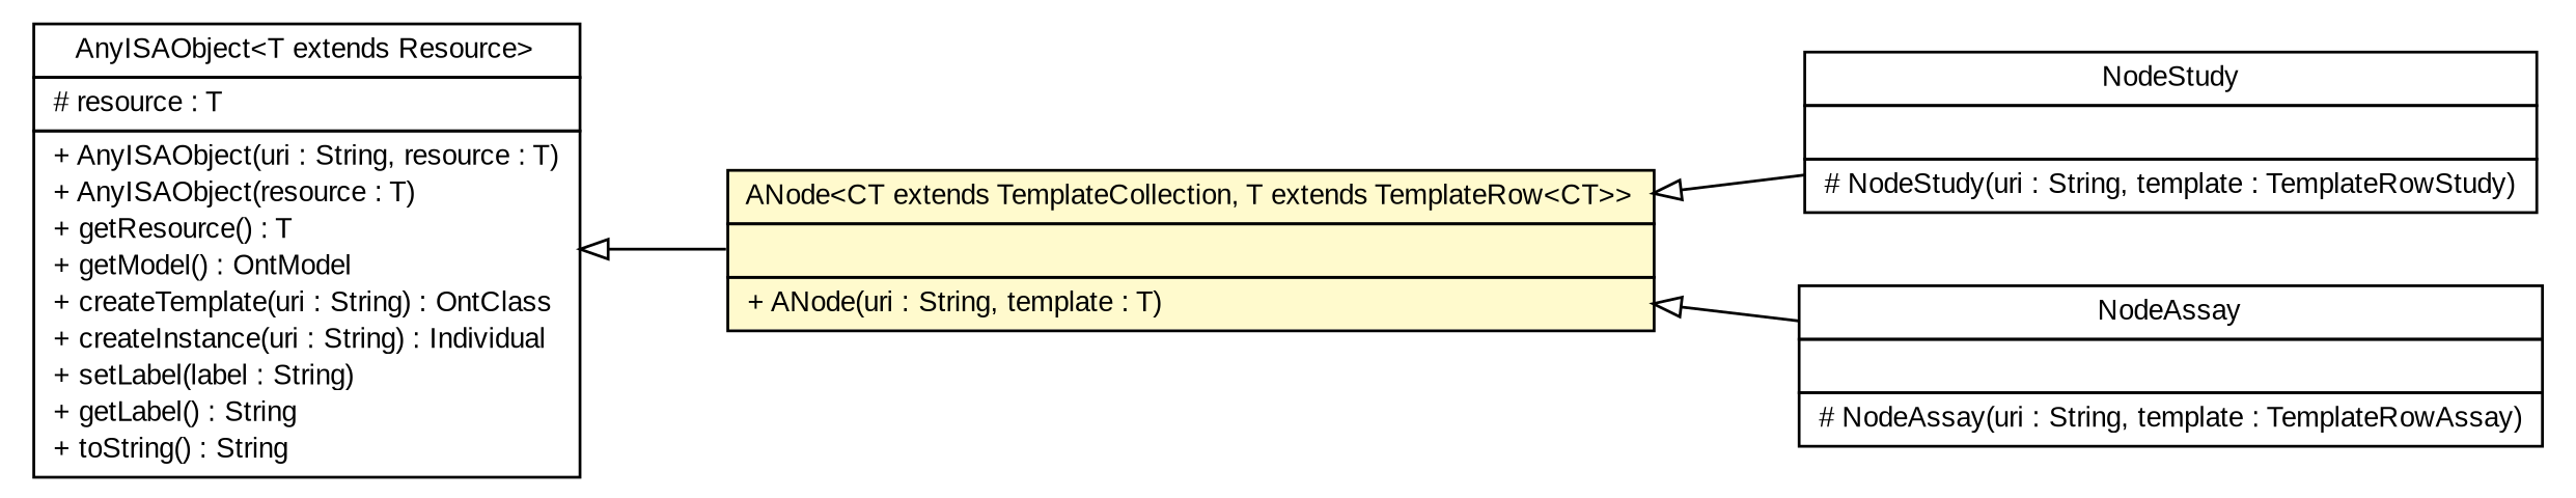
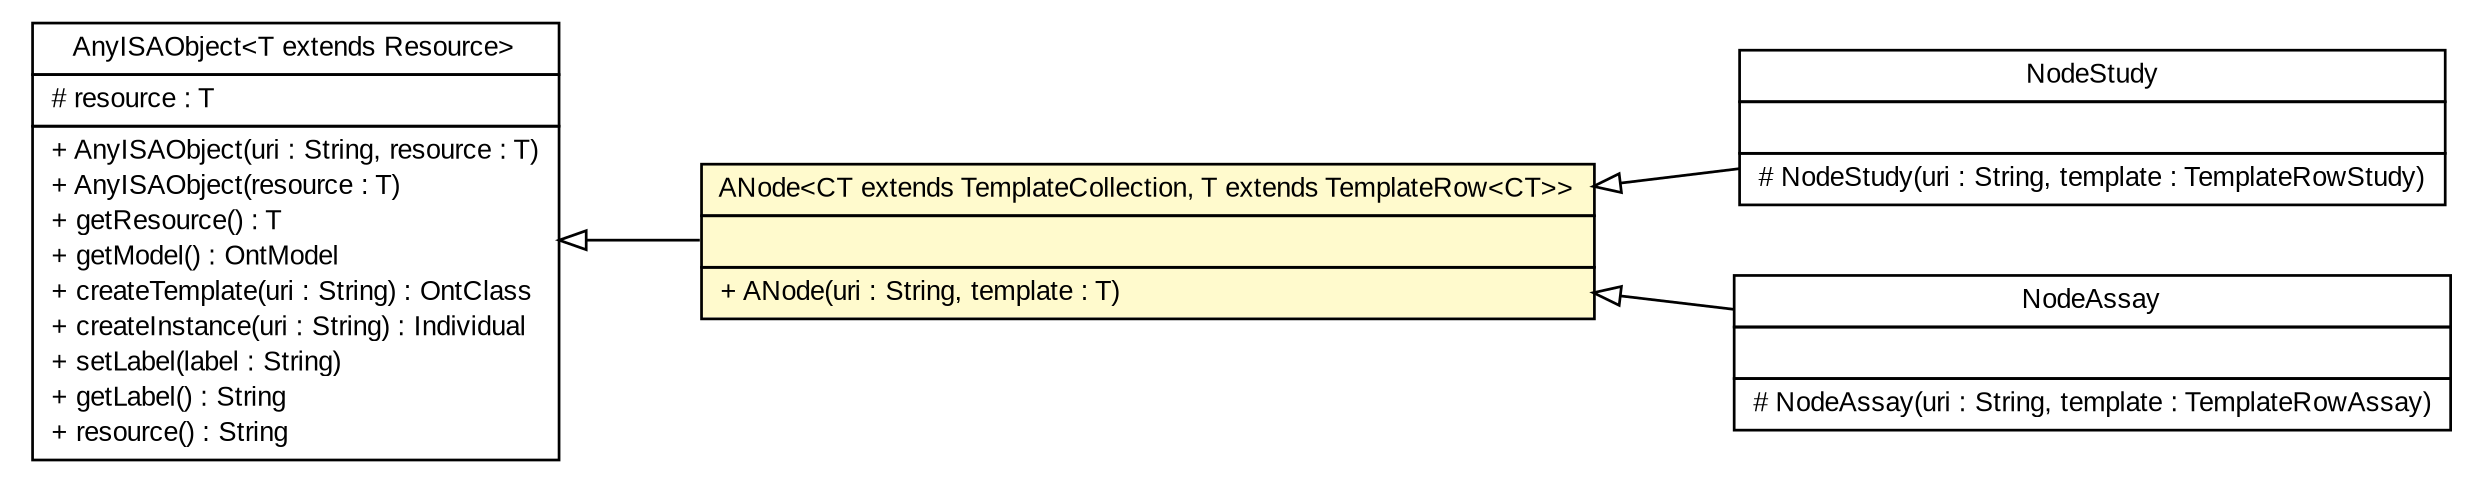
  digraph {
    rankdir=LR
    node [fontcolor=black fontname=arial fontsize=10.0 shape=plaintext]
    edge [arrowtail=empty dir=back fontname=arial fontsize=10 headport=p labelfontname=arial labelfontsize=10 tailport=p]
    n1 [label=<<table border="0" cellborder="1" cellspacing="0" cellpadding="2" port="p" href="./NodeStudy.html"> 		<tr><td><table border="0" cellspacing="0" cellpadding="1"> 			<tr><td> NodeStudy </td></tr> 		</table></td></tr> 		<tr><td><table border="0" cellspacing="0" cellpadding="1"> 			<tr><td align="left">  </td></tr> 		</table></td></tr> 		<tr><td><table border="0" cellspacing="0" cellpadding="1"> 			<tr><td align="left"> # NodeStudy(uri : String, template : TemplateRowStudy) </td></tr> 		</table></td></tr> 		</table>>]
    n2 [label=<<table border="0" cellborder="1" cellspacing="0" cellpadding="2" port="p" href="./NodeAssay.html"> 		<tr><td><table border="0" cellspacing="0" cellpadding="1"> 			<tr><td> NodeAssay </td></tr> 		</table></td></tr> 		<tr><td><table border="0" cellspacing="0" cellpadding="1"> 			<tr><td align="left">  </td></tr> 		</table></td></tr> 		<tr><td><table border="0" cellspacing="0" cellpadding="1"> 			<tr><td align="left"> # NodeAssay(uri : String, template : TemplateRowAssay) </td></tr> 		</table></td></tr> 		</table>>]
-   n3 [label=<<table border="0" cellborder="1" cellspacing="0" cellpadding="2" port="p" href="./AnyISAObject.html"> 		<tr><td><table border="0" cellspacing="0" cellpadding="1"> 			<tr><td> AnyISAObject&lt;T extends Resource&gt; </td></tr> 		</table></td></tr> 		<tr><td><table border="0" cellspacing="0" cellpadding="1"> 			<tr><td align="left"> # resource : T </td></tr> 		</table></td></tr> 		<tr><td><table border="0" cellspacing="0" cellpadding="1"> 			<tr><td align="left"> + AnyISAObject(uri : String, resource : T) </td></tr> 			<tr><td align="left"> + AnyISAObject(resource : T) </td></tr> 			<tr><td align="left"> + getResource() : T </td></tr> 			<tr><td align="left"> + getModel() : OntModel </td></tr> 			<tr><td align="left"> + createTemplate(uri : String) : OntClass </td></tr> 			<tr><td align="left"> + createInstance(uri : String) : Individual </td></tr> 			<tr><td align="left"> + setLabel(label : String) </td></tr> 			<tr><td align="left"> + getLabel() : String </td></tr> 			<tr><td align="left"> + toString() : String </td></tr> 		</table></td></tr> 		</table>>]
+   n3 [label=<<table border="0" cellborder="1" cellspacing="0" cellpadding="2" port="p" href="./AnyISAObject.html"> 		<tr><td><table border="0" cellspacing="0" cellpadding="1"> 			<tr><td> AnyISAObject&lt;T extends Resource&gt; </td></tr> 		</table></td></tr> 		<tr><td><table border="0" cellspacing="0" cellpadding="1"> 			<tr><td align="left"> # resource : T </td></tr> 		</table></td></tr> 		<tr><td><table border="0" cellspacing="0" cellpadding="1"> 			<tr><td align="left"> + AnyISAObject(uri : String, resource : T) </td></tr> 			<tr><td align="left"> + AnyISAObject(resource : T) </td></tr> 			<tr><td align="left"> + getResource() : T </td></tr> 			<tr><td align="left"> + getModel() : OntModel </td></tr> 			<tr><td align="left"> + createTemplate(uri : String) : OntClass </td></tr> 			<tr><td align="left"> + createInstance(uri : String) : Individual </td></tr> 			<tr><td align="left"> + setLabel(label : String) </td></tr> 			<tr><td align="left"> + getLabel() : String </td></tr> 			<tr><td align="left"> + resource() : String </td></tr> 		</table></td></tr> 		</table>>]
    n4 [label=<<table border="0" cellborder="1" cellspacing="0" cellpadding="2" port="p" bgcolor="lemonChiffon" href="./ANode.html"> 		<tr><td><table border="0" cellspacing="0" cellpadding="1"> 			<tr><td> ANode&lt;CT extends TemplateCollection, T extends TemplateRow&lt;CT&gt;&gt; </td></tr> 		</table></td></tr> 		<tr><td><table border="0" cellspacing="0" cellpadding="1"> 			<tr><td align="left">  </td></tr> 		</table></td></tr> 		<tr><td><table border="0" cellspacing="0" cellpadding="1"> 			<tr><td align="left"> + ANode(uri : String, template : T) </td></tr> 		</table></td></tr> 		</table>>]
    n3 -> n4
    n4 -> n1
    n4 -> n2
  }
